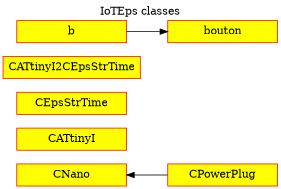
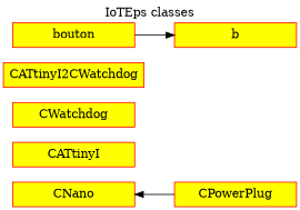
  digraph {
    label="IoTEps classes"
    labelloc=t
    rankdir=LR
    ranksep=0.5
    node [color=red fillcolor=yellow margin=0.1 shape=rect style=filled]
    CPowerPlug [height=0.1 width=2.0]
    CNano [height=0.1 width=2.0]
    n3 [height=0.1 label=CATtinyI width=2.0]
-   CEpsStrTime [height=0.1 width=2.0]
-   CATtinyI2CWatchdog [height=0.1 width=2.0 label=CATtinyI2CEpsStrTime]
+   CEpsStrTime [height=0.1 width=2.0 label=CWatchdog]
+   CATtinyI2CWatchdog [height=0.1 width=2.0]
    bouton [height=0.1 width=2.0]
    b [height=0.1 width=2.0]
    CNano -> CPowerPlug [dir=back]
-   b -> bouton
+   bouton -> b
  }
